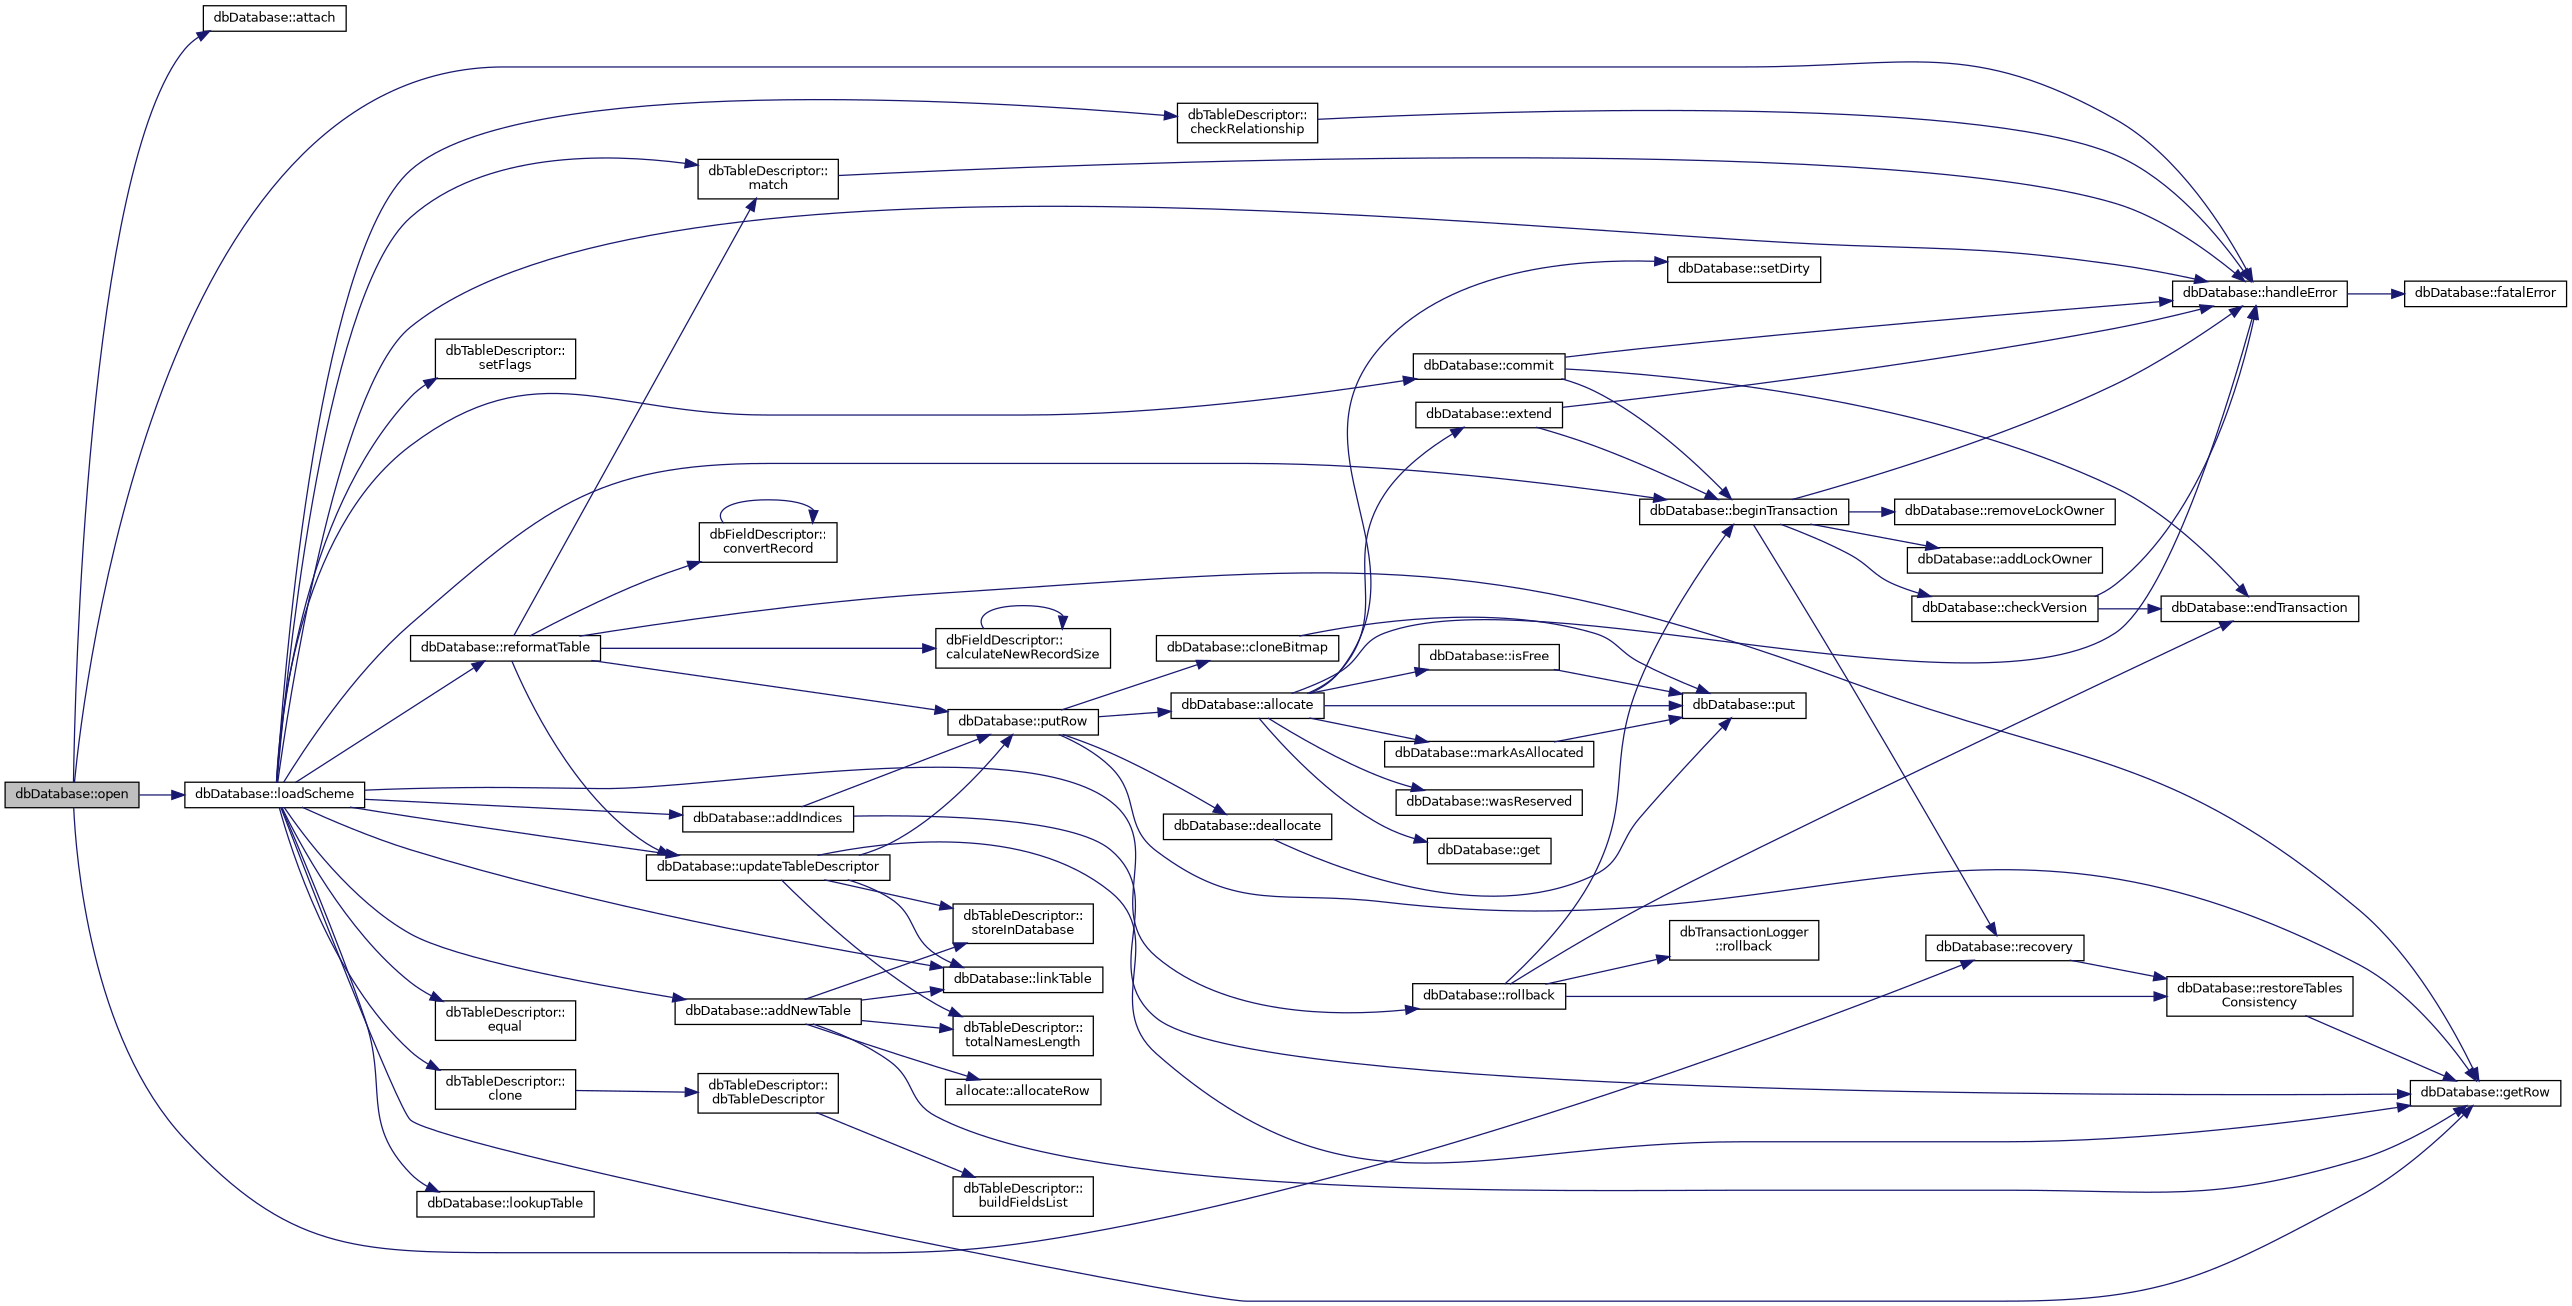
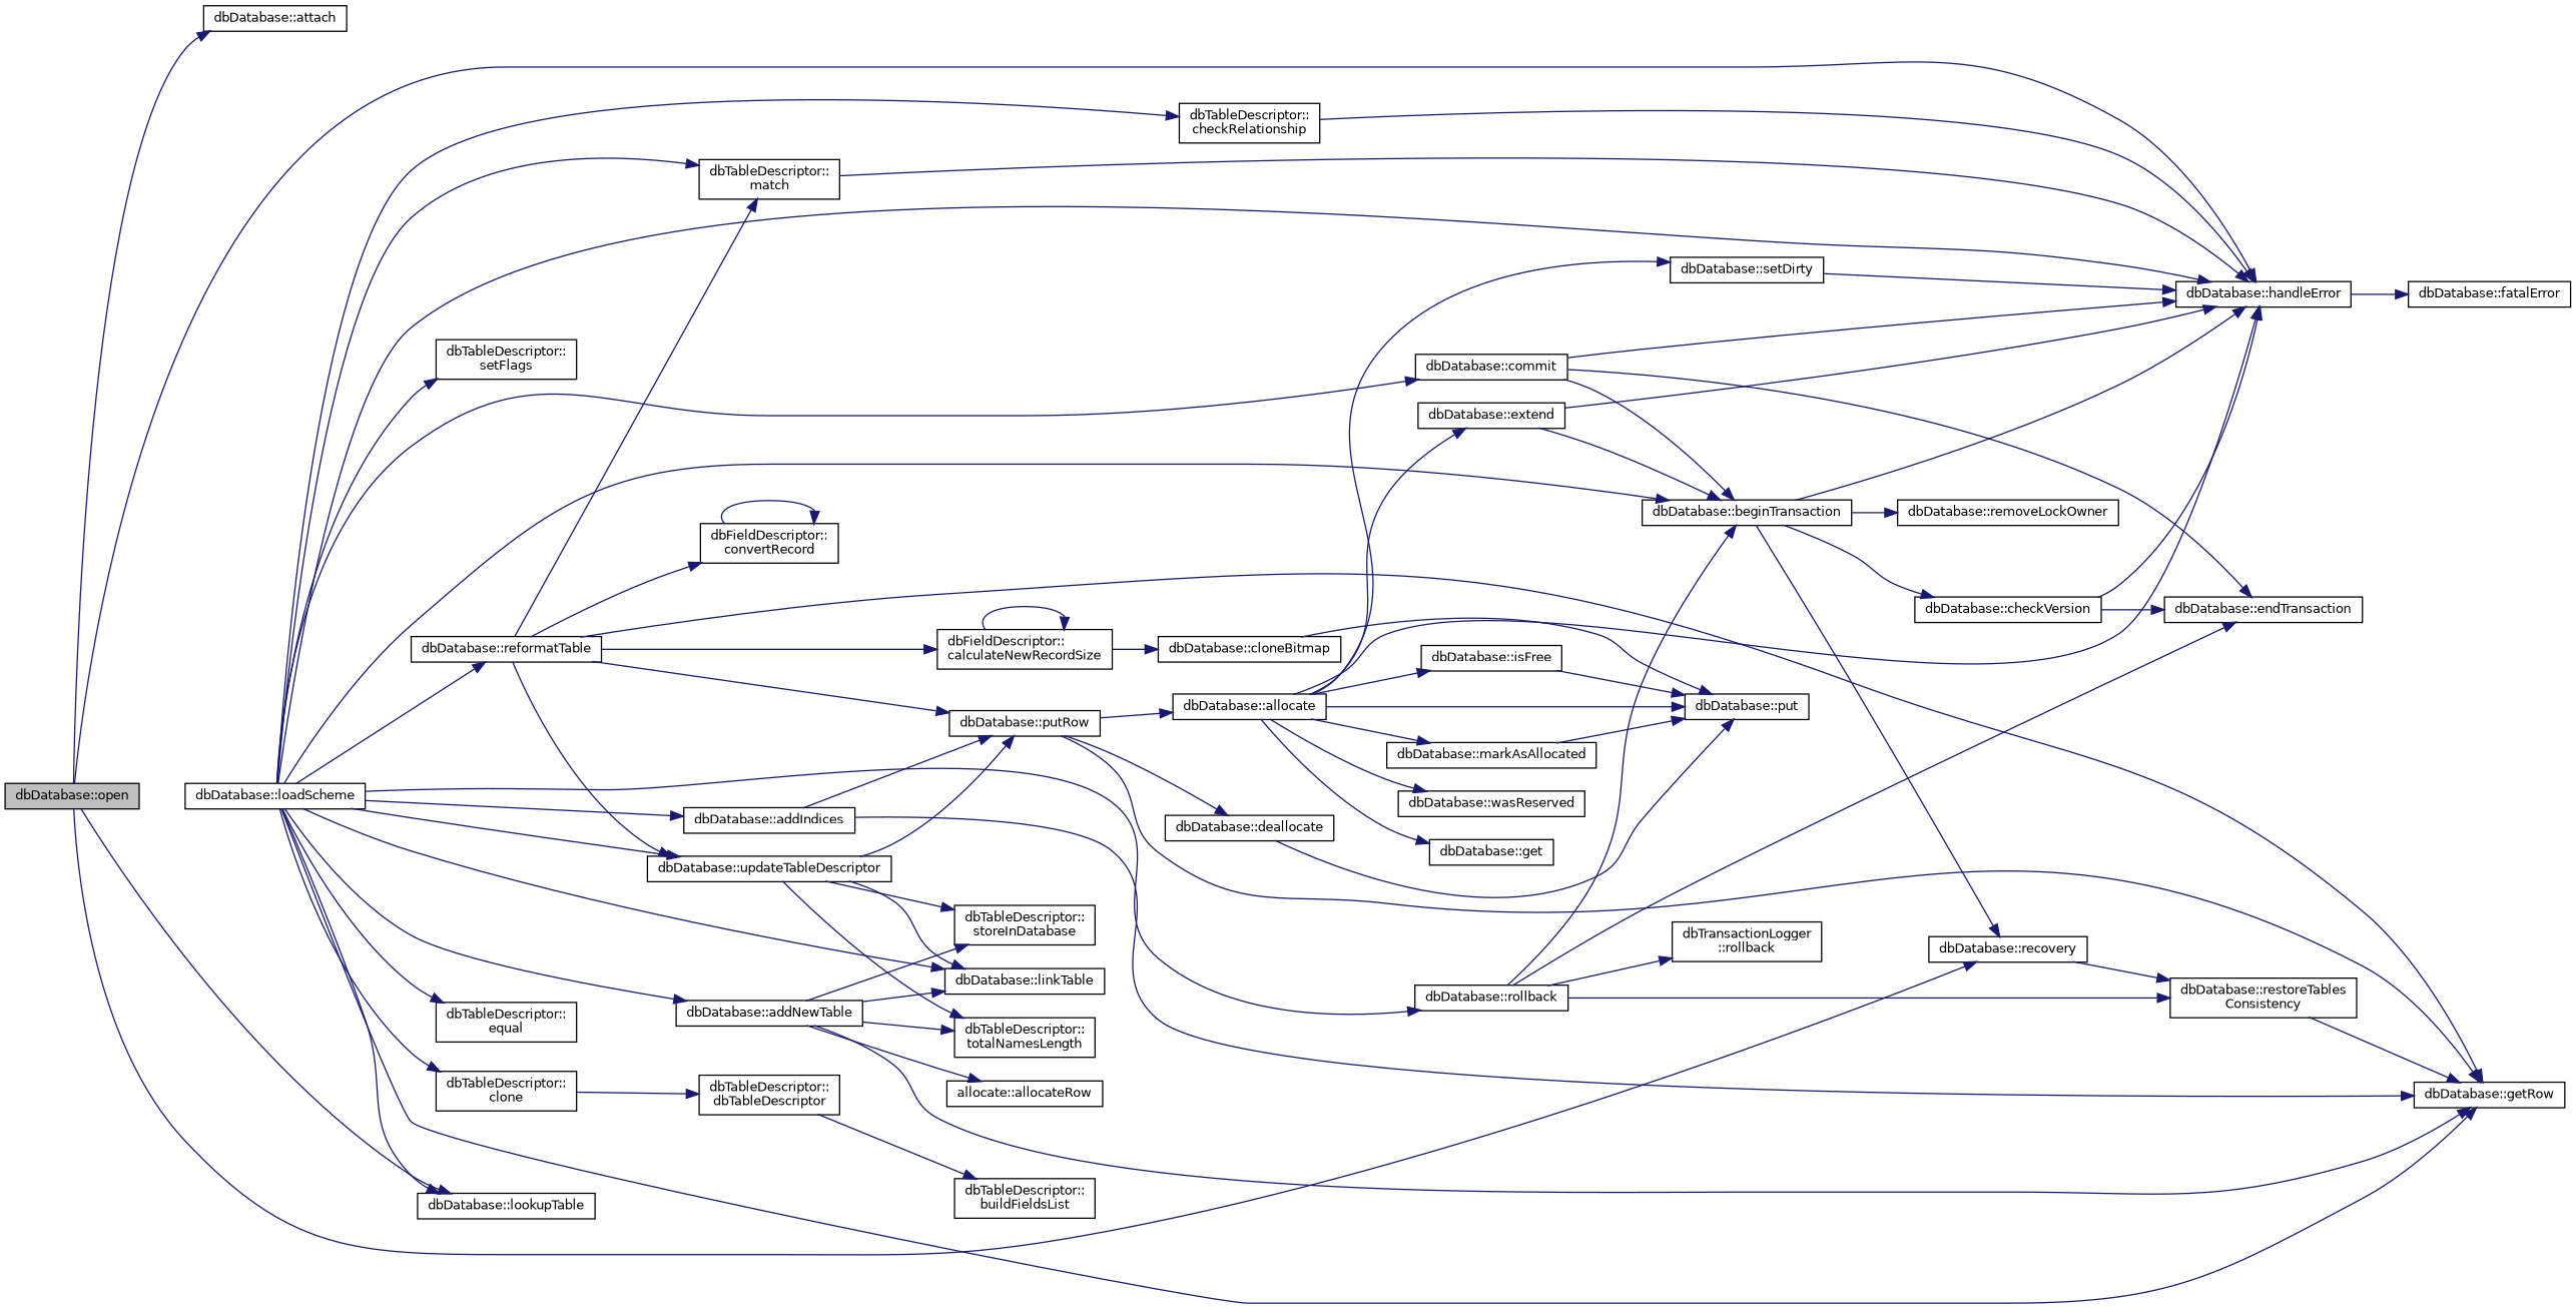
  digraph {
    rankdir=LR
    node [color=black fillcolor=white fontname=Helvetica fontsize=10 shape=record style=filled]
    edge [color=midnightblue fontname=Helvetica fontsize=10 labelfontname=Helvetica labelfontsize=10 style=solid]
    n1 [fillcolor=grey75 fontcolor=black height=0.2 label="dbDatabase::open" width=0.4]
    n2 [height=0.2 label="dbDatabase::attach" width=0.4]
    n3 [height=0.2 label="dbDatabase::handleError" width=0.4]
    n4 [height=0.2 label="dbDatabase::recovery" width=0.4]
    n5 [height=0.2 label="dbDatabase::loadScheme" width=0.4]
    n6 [height=0.2 label="dbDatabase::fatalError" width=0.4]
    n7 [height=0.2 label="dbDatabase::restoreTables\lConsistency" width=0.4]
    n8 [height=0.2 label="dbDatabase::beginTransaction" width=0.4]
    n9 [height=0.2 label="dbDatabase::getRow" width=0.4]
    n10 [height=0.2 label="dbDatabase::addIndices" width=0.4]
    n11 [height=0.2 label="dbDatabase::addNewTable" width=0.4]
    n12 [height=0.2 label="dbDatabase::linkTable" width=0.4]
    n13 [height=0.2 label="dbTableDescriptor::\lcheckRelationship" width=0.4]
    n14 [height=0.2 label="dbTableDescriptor::\lclone" width=0.4]
    n15 [height=0.2 label="dbDatabase::commit" width=0.4]
    n16 [height=0.2 label="dbTableDescriptor::\lequal" width=0.4]
    n17 [height=0.2 label="dbDatabase::lookupTable" width=0.4]
    n18 [height=0.2 label="dbTableDescriptor::\lmatch" width=0.4]
    n19 [height=0.2 label="dbDatabase::reformatTable" width=0.4]
    n20 [height=0.2 label="dbDatabase::updateTableDescriptor" width=0.4]
    n21 [height=0.2 label="dbDatabase::rollback" width=0.4]
    n22 [height=0.2 label="dbTableDescriptor::\lsetFlags" width=0.4]
    n23 [height=0.2 label="dbDatabase::allocate" width=0.4]
    n24 [height=0.2 label="dbDatabase::extend" width=0.4]
    n25 [height=0.2 label="dbDatabase::get" width=0.4]
    n26 [height=0.2 label="dbDatabase::isFree" width=0.4]
    n27 [height=0.2 label="dbDatabase::put" width=0.4]
    n28 [height=0.2 label="dbDatabase::markAsAllocated" width=0.4]
    n29 [height=0.2 label="dbDatabase::setDirty" width=0.4]
    n30 [height=0.2 label="dbDatabase::wasReserved" width=0.4]
-   n31 [height=0.2 label="dbDatabase::addLockOwner" width=0.4]
    n32 [height=0.2 label="dbDatabase::checkVersion" width=0.4]
    n33 [height=0.2 label="dbDatabase::removeLockOwner" width=0.4]
    n34 [height=0.2 label="dbDatabase::endTransaction" width=0.4]
    n35 [height=0.2 label="dbDatabase::putRow" width=0.4]
    n36 [height=0.2 label="allocate::allocateRow" width=0.4]
    n37 [height=0.2 label="dbTableDescriptor::\lstoreInDatabase" width=0.4]
    n38 [height=0.2 label="dbTableDescriptor::\ltotalNamesLength" width=0.4]
    n39 [height=0.2 label="dbTableDescriptor::\ldbTableDescriptor" width=0.4]
    n40 [height=0.2 label="dbFieldDescriptor::\lcalculateNewRecordSize" width=0.4]
    n41 [height=0.2 label="dbFieldDescriptor::\lconvertRecord" width=0.4]
    n42 [height=0.2 label="dbTransactionLogger\l::rollback" width=0.4]
    n43 [height=0.2 label="dbDatabase::cloneBitmap" width=0.4]
    n44 [height=0.2 label="dbDatabase::deallocate" width=0.4]
    n45 [height=0.2 label="dbTableDescriptor::\lbuildFieldsList" width=0.4]
    n1 -> n2
    n1 -> n3
    n1 -> n4
-   n1 -> n5
+   n1 -> n17
    n3 -> n6
    n4 -> n7
    n5 -> n3
    n5 -> n8
    n5 -> n9
    n5 -> n10
    n5 -> n11
    n5 -> n12
    n5 -> n13
    n5 -> n14
    n5 -> n15
    n5 -> n16
    n5 -> n17
    n5 -> n18
    n5 -> n19
    n5 -> n20
    n5 -> n21
    n5 -> n22
    n7 -> n9
    n8 -> n3
    n8 -> n4
-   n8 -> n31
    n8 -> n32
    n8 -> n33
    n10 -> n9
    n10 -> n35
    n11 -> n9
    n11 -> n12
    n11 -> n36
    n11 -> n37
    n11 -> n38
    n13 -> n3
    n14 -> n39
    n15 -> n3
    n15 -> n8
    n15 -> n34
    n18 -> n3
    n19 -> n9
    n19 -> n18
    n19 -> n20
    n19 -> n35
    n19 -> n40
    n19 -> n41
-   n20 -> n9
    n20 -> n12
    n20 -> n35
    n20 -> n37
    n20 -> n38
    n21 -> n7
    n21 -> n8
    n21 -> n34
    n21 -> n42
    n23 -> n3
    n23 -> n24
    n23 -> n25
    n23 -> n26
    n23 -> n27
    n23 -> n28
    n23 -> n29
    n23 -> n30
    n24 -> n3
    n24 -> n8
    n26 -> n27
    n28 -> n27
+   n29 -> n3
    n32 -> n3
    n32 -> n34
    n35 -> n9
    n35 -> n23
-   n35 -> n43
+   n40 -> n43
    n35 -> n44
    n39 -> n45
    n40 -> n40
    n41 -> n41
    n43 -> n27
    n44 -> n27
  }
